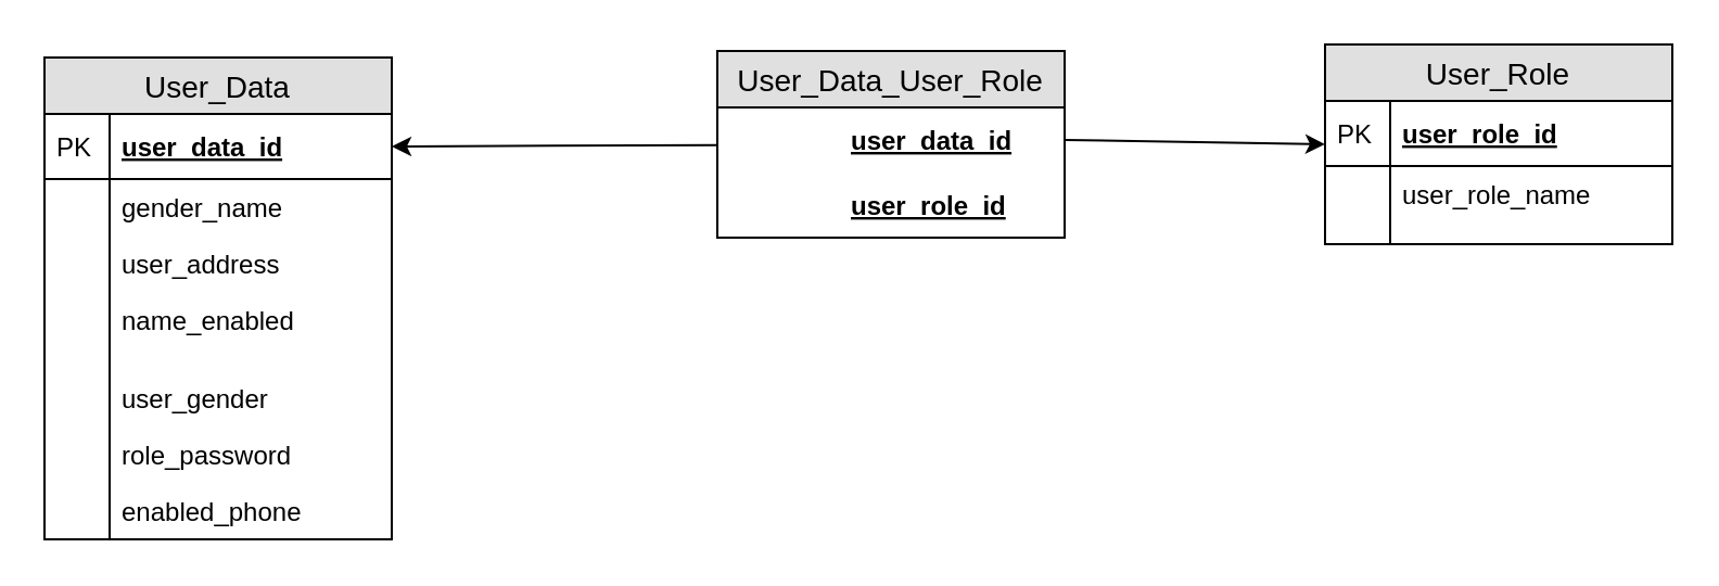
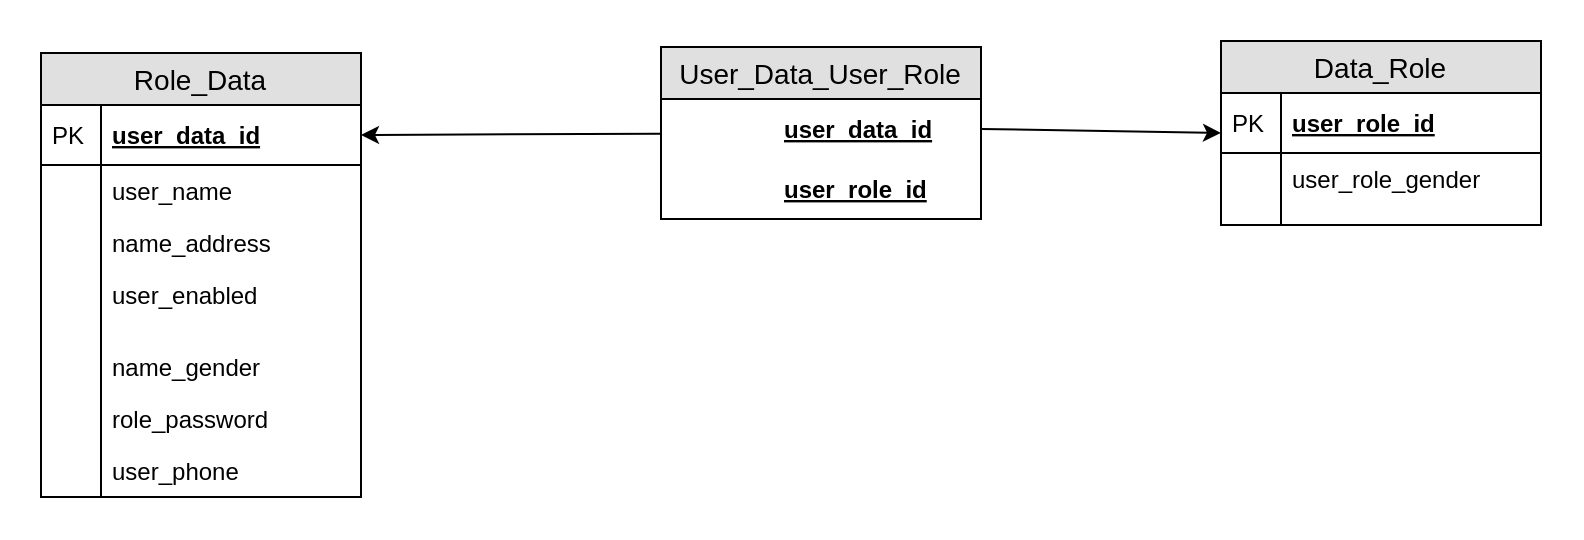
  <mxCell id="0" />
  <mxCell id="1" parent="0" />
  <mxCell id="2" style="rounded=0;orthogonalLoop=1;jettySize=auto;html=1;entryX=1;entryY=0.5;entryDx=0;entryDy=0;" edge="1" parent="1" source="28" target="4"><mxGeometry relative="1" as="geometry" /></mxCell>
- <mxCell id="3" value="User_Data" style="swimlane;fontStyle=0;childLayout=stackLayout;horizontal=1;startSize=26;fillColor=#e0e0e0;horizontalStack=0;resizeParent=1;resizeParentMax=0;resizeLast=0;collapsible=1;marginBottom=0;swimlaneFillColor=#ffffff;align=center;fontSize=14;" vertex="1" parent="1"><mxGeometry x="20" y="26" width="160" height="222" as="geometry" /></mxCell>
+ <mxCell id="3" value="Role_Data" style="swimlane;fontStyle=0;childLayout=stackLayout;horizontal=1;startSize=26;fillColor=#e0e0e0;horizontalStack=0;resizeParent=1;resizeParentMax=0;resizeLast=0;collapsible=1;marginBottom=0;swimlaneFillColor=#ffffff;align=center;fontSize=14;" vertex="1" parent="1"><mxGeometry x="20" y="26" width="160" height="222" as="geometry" /></mxCell>
  <mxCell id="4" value="user_data_id" style="shape=partialRectangle;top=0;left=0;right=0;bottom=1;align=left;verticalAlign=middle;fillColor=none;spacingLeft=34;spacingRight=4;overflow=hidden;rotatable=0;points=[[0,0.5],[1,0.5]];portConstraint=eastwest;dropTarget=0;fontStyle=5;fontSize=12;" vertex="1" parent="3"><mxGeometry y="26" width="160" height="30" as="geometry" /></mxCell>
  <mxCell id="5" value="PK" style="shape=partialRectangle;top=0;left=0;bottom=0;fillColor=none;align=left;verticalAlign=middle;spacingLeft=4;spacingRight=4;overflow=hidden;rotatable=0;points=[];portConstraint=eastwest;part=1;fontSize=12;" vertex="1" connectable="0" parent="4"><mxGeometry width="30" height="30" as="geometry" /></mxCell>
- <mxCell id="6" value="gender_name" style="shape=partialRectangle;top=0;left=0;right=0;bottom=0;align=left;verticalAlign=top;fillColor=none;spacingLeft=34;spacingRight=4;overflow=hidden;rotatable=0;points=[[0,0.5],[1,0.5]];portConstraint=eastwest;dropTarget=0;fontSize=12;" vertex="1" parent="3"><mxGeometry y="56" width="160" height="26" as="geometry" /></mxCell>
+ <mxCell id="6" value="user_name" style="shape=partialRectangle;top=0;left=0;right=0;bottom=0;align=left;verticalAlign=top;fillColor=none;spacingLeft=34;spacingRight=4;overflow=hidden;rotatable=0;points=[[0,0.5],[1,0.5]];portConstraint=eastwest;dropTarget=0;fontSize=12;" vertex="1" parent="3"><mxGeometry y="56" width="160" height="26" as="geometry" /></mxCell>
  <mxCell id="7" value="" style="shape=partialRectangle;top=0;left=0;bottom=0;fillColor=none;align=left;verticalAlign=top;spacingLeft=4;spacingRight=4;overflow=hidden;rotatable=0;points=[];portConstraint=eastwest;part=1;fontSize=12;" vertex="1" connectable="0" parent="6"><mxGeometry width="30" height="26" as="geometry" /></mxCell>
- <mxCell id="8" value="user_address" style="shape=partialRectangle;top=0;left=0;right=0;bottom=0;align=left;verticalAlign=top;fillColor=none;spacingLeft=34;spacingRight=4;overflow=hidden;rotatable=0;points=[[0,0.5],[1,0.5]];portConstraint=eastwest;dropTarget=0;fontSize=12;" vertex="1" parent="3"><mxGeometry y="82" width="160" height="26" as="geometry" /></mxCell>
+ <mxCell id="8" value="name_address" style="shape=partialRectangle;top=0;left=0;right=0;bottom=0;align=left;verticalAlign=top;fillColor=none;spacingLeft=34;spacingRight=4;overflow=hidden;rotatable=0;points=[[0,0.5],[1,0.5]];portConstraint=eastwest;dropTarget=0;fontSize=12;" vertex="1" parent="3"><mxGeometry y="82" width="160" height="26" as="geometry" /></mxCell>
  <mxCell id="9" value="" style="shape=partialRectangle;top=0;left=0;bottom=0;fillColor=none;align=left;verticalAlign=top;spacingLeft=4;spacingRight=4;overflow=hidden;rotatable=0;points=[];portConstraint=eastwest;part=1;fontSize=12;" vertex="1" connectable="0" parent="8"><mxGeometry width="30" height="26" as="geometry" /></mxCell>
- <mxCell id="10" value="name_enabled" style="shape=partialRectangle;top=0;left=0;right=0;bottom=0;align=left;verticalAlign=top;fillColor=none;spacingLeft=34;spacingRight=4;overflow=hidden;rotatable=0;points=[[0,0.5],[1,0.5]];portConstraint=eastwest;dropTarget=0;fontSize=12;" vertex="1" parent="3"><mxGeometry y="108" width="160" height="26" as="geometry" /></mxCell>
+ <mxCell id="10" value="user_enabled" style="shape=partialRectangle;top=0;left=0;right=0;bottom=0;align=left;verticalAlign=top;fillColor=none;spacingLeft=34;spacingRight=4;overflow=hidden;rotatable=0;points=[[0,0.5],[1,0.5]];portConstraint=eastwest;dropTarget=0;fontSize=12;" vertex="1" parent="3"><mxGeometry y="108" width="160" height="26" as="geometry" /></mxCell>
  <mxCell id="11" value="" style="shape=partialRectangle;top=0;left=0;bottom=0;fillColor=none;align=left;verticalAlign=top;spacingLeft=4;spacingRight=4;overflow=hidden;rotatable=0;points=[];portConstraint=eastwest;part=1;fontSize=12;" vertex="1" connectable="0" parent="10"><mxGeometry width="30" height="26" as="geometry" /></mxCell>
  <mxCell id="12" value="" style="shape=partialRectangle;top=0;left=0;right=0;bottom=0;align=left;verticalAlign=top;fillColor=none;spacingLeft=34;spacingRight=4;overflow=hidden;rotatable=0;points=[[0,0.5],[1,0.5]];portConstraint=eastwest;dropTarget=0;fontSize=12;" vertex="1" parent="3"><mxGeometry y="134" width="160" height="10" as="geometry" /></mxCell>
  <mxCell id="13" value="" style="shape=partialRectangle;top=0;left=0;bottom=0;fillColor=none;align=left;verticalAlign=top;spacingLeft=4;spacingRight=4;overflow=hidden;rotatable=0;points=[];portConstraint=eastwest;part=1;fontSize=12;" vertex="1" connectable="0" parent="12"><mxGeometry width="30" height="10" as="geometry" /></mxCell>
- <mxCell id="14" value="user_gender" style="shape=partialRectangle;top=0;left=0;right=0;bottom=0;align=left;verticalAlign=top;fillColor=none;spacingLeft=34;spacingRight=4;overflow=hidden;rotatable=0;points=[[0,0.5],[1,0.5]];portConstraint=eastwest;dropTarget=0;fontSize=12;" vertex="1" parent="3"><mxGeometry y="144" width="160" height="26" as="geometry" /></mxCell>
+ <mxCell id="14" value="name_gender" style="shape=partialRectangle;top=0;left=0;right=0;bottom=0;align=left;verticalAlign=top;fillColor=none;spacingLeft=34;spacingRight=4;overflow=hidden;rotatable=0;points=[[0,0.5],[1,0.5]];portConstraint=eastwest;dropTarget=0;fontSize=12;" vertex="1" parent="3"><mxGeometry y="144" width="160" height="26" as="geometry" /></mxCell>
  <mxCell id="15" value="" style="shape=partialRectangle;top=0;left=0;bottom=0;fillColor=none;align=left;verticalAlign=top;spacingLeft=4;spacingRight=4;overflow=hidden;rotatable=0;points=[];portConstraint=eastwest;part=1;fontSize=12;" vertex="1" connectable="0" parent="14"><mxGeometry width="30" height="26" as="geometry" /></mxCell>
  <mxCell id="16" value="role_password" style="shape=partialRectangle;top=0;left=0;right=0;bottom=0;align=left;verticalAlign=top;fillColor=none;spacingLeft=34;spacingRight=4;overflow=hidden;rotatable=0;points=[[0,0.5],[1,0.5]];portConstraint=eastwest;dropTarget=0;fontSize=12;" vertex="1" parent="3"><mxGeometry y="170" width="160" height="26" as="geometry" /></mxCell>
  <mxCell id="17" value="" style="shape=partialRectangle;top=0;left=0;bottom=0;fillColor=none;align=left;verticalAlign=top;spacingLeft=4;spacingRight=4;overflow=hidden;rotatable=0;points=[];portConstraint=eastwest;part=1;fontSize=12;" vertex="1" connectable="0" parent="16"><mxGeometry width="30" height="26" as="geometry" /></mxCell>
- <mxCell id="18" value="enabled_phone" style="shape=partialRectangle;top=0;left=0;right=0;bottom=0;align=left;verticalAlign=top;fillColor=none;spacingLeft=34;spacingRight=4;overflow=hidden;rotatable=0;points=[[0,0.5],[1,0.5]];portConstraint=eastwest;dropTarget=0;fontSize=12;" vertex="1" parent="3"><mxGeometry y="196" width="160" height="26" as="geometry" /></mxCell>
+ <mxCell id="18" value="user_phone" style="shape=partialRectangle;top=0;left=0;right=0;bottom=0;align=left;verticalAlign=top;fillColor=none;spacingLeft=34;spacingRight=4;overflow=hidden;rotatable=0;points=[[0,0.5],[1,0.5]];portConstraint=eastwest;dropTarget=0;fontSize=12;" vertex="1" parent="3"><mxGeometry y="196" width="160" height="26" as="geometry" /></mxCell>
  <mxCell id="19" value="" style="shape=partialRectangle;top=0;left=0;bottom=0;fillColor=none;align=left;verticalAlign=top;spacingLeft=4;spacingRight=4;overflow=hidden;rotatable=0;points=[];portConstraint=eastwest;part=1;fontSize=12;" vertex="1" connectable="0" parent="18"><mxGeometry width="30" height="26" as="geometry" /></mxCell>
- <mxCell id="20" value="User_Role" style="swimlane;fontStyle=0;childLayout=stackLayout;horizontal=1;startSize=26;fillColor=#e0e0e0;horizontalStack=0;resizeParent=1;resizeParentMax=0;resizeLast=0;collapsible=1;marginBottom=0;swimlaneFillColor=#ffffff;align=center;fontSize=14;" vertex="1" parent="1"><mxGeometry x="610" y="20" width="160" height="92" as="geometry" /></mxCell>
+ <mxCell id="20" value="Data_Role" style="swimlane;fontStyle=0;childLayout=stackLayout;horizontal=1;startSize=26;fillColor=#e0e0e0;horizontalStack=0;resizeParent=1;resizeParentMax=0;resizeLast=0;collapsible=1;marginBottom=0;swimlaneFillColor=#ffffff;align=center;fontSize=14;" vertex="1" parent="1"><mxGeometry x="610" y="20" width="160" height="92" as="geometry" /></mxCell>
  <mxCell id="21" value="user_role_id" style="shape=partialRectangle;top=0;left=0;right=0;bottom=1;align=left;verticalAlign=middle;fillColor=none;spacingLeft=34;spacingRight=4;overflow=hidden;rotatable=0;points=[[0,0.5],[1,0.5]];portConstraint=eastwest;dropTarget=0;fontStyle=5;fontSize=12;" vertex="1" parent="20"><mxGeometry y="26" width="160" height="30" as="geometry" /></mxCell>
  <mxCell id="22" value="PK" style="shape=partialRectangle;top=0;left=0;bottom=0;fillColor=none;align=left;verticalAlign=middle;spacingLeft=4;spacingRight=4;overflow=hidden;rotatable=0;points=[];portConstraint=eastwest;part=1;fontSize=12;" vertex="1" connectable="0" parent="21"><mxGeometry width="30" height="30" as="geometry" /></mxCell>
- <mxCell id="23" value="user_role_name" style="shape=partialRectangle;top=0;left=0;right=0;bottom=0;align=left;verticalAlign=top;fillColor=none;spacingLeft=34;spacingRight=4;overflow=hidden;rotatable=0;points=[[0,0.5],[1,0.5]];portConstraint=eastwest;dropTarget=0;fontSize=12;" vertex="1" parent="20"><mxGeometry y="56" width="160" height="26" as="geometry" /></mxCell>
+ <mxCell id="23" value="user_role_gender" style="shape=partialRectangle;top=0;left=0;right=0;bottom=0;align=left;verticalAlign=top;fillColor=none;spacingLeft=34;spacingRight=4;overflow=hidden;rotatable=0;points=[[0,0.5],[1,0.5]];portConstraint=eastwest;dropTarget=0;fontSize=12;" vertex="1" parent="20"><mxGeometry y="56" width="160" height="26" as="geometry" /></mxCell>
  <mxCell id="24" value="" style="shape=partialRectangle;top=0;left=0;bottom=0;fillColor=none;align=left;verticalAlign=top;spacingLeft=4;spacingRight=4;overflow=hidden;rotatable=0;points=[];portConstraint=eastwest;part=1;fontSize=12;" vertex="1" connectable="0" parent="23"><mxGeometry width="30" height="26" as="geometry" /></mxCell>
  <mxCell id="25" value="" style="shape=partialRectangle;top=0;left=0;right=0;bottom=0;align=left;verticalAlign=top;fillColor=none;spacingLeft=34;spacingRight=4;overflow=hidden;rotatable=0;points=[[0,0.5],[1,0.5]];portConstraint=eastwest;dropTarget=0;fontSize=12;" vertex="1" parent="20"><mxGeometry y="82" width="160" height="10" as="geometry" /></mxCell>
  <mxCell id="26" value="" style="shape=partialRectangle;top=0;left=0;bottom=0;fillColor=none;align=left;verticalAlign=top;spacingLeft=4;spacingRight=4;overflow=hidden;rotatable=0;points=[];portConstraint=eastwest;part=1;fontSize=12;" vertex="1" connectable="0" parent="25"><mxGeometry width="30" height="10" as="geometry" /></mxCell>
  <mxCell id="27" style="rounded=0;orthogonalLoop=1;jettySize=auto;html=1;exitX=1;exitY=0.5;exitDx=0;exitDy=0;entryX=0;entryY=0.5;entryDx=0;entryDy=0;" edge="1" parent="1" source="29" target="20"><mxGeometry relative="1" as="geometry" /></mxCell>
  <mxCell id="28" value="User_Data_User_Role" style="swimlane;fontStyle=0;childLayout=stackLayout;horizontal=1;startSize=26;fillColor=#e0e0e0;horizontalStack=0;resizeParent=1;resizeParentMax=0;resizeLast=0;collapsible=1;marginBottom=0;swimlaneFillColor=#ffffff;align=center;fontSize=14;" vertex="1" parent="1"><mxGeometry x="330" y="23" width="160" height="86" as="geometry" /></mxCell>
  <mxCell id="29" value="user_data_id" style="shape=partialRectangle;top=0;left=0;right=0;bottom=0;align=left;verticalAlign=middle;fillColor=none;spacingLeft=60;spacingRight=4;overflow=hidden;rotatable=0;points=[[0,0.5],[1,0.5]];portConstraint=eastwest;dropTarget=0;fontStyle=5;fontSize=12;" vertex="1" parent="28"><mxGeometry y="26" width="160" height="30" as="geometry" /></mxCell>
  <mxCell id="30" value="user_role_id" style="shape=partialRectangle;top=0;left=0;right=0;bottom=1;align=left;verticalAlign=middle;fillColor=none;spacingLeft=60;spacingRight=4;overflow=hidden;rotatable=0;points=[[0,0.5],[1,0.5]];portConstraint=eastwest;dropTarget=0;fontStyle=5;fontSize=12;" vertex="1" parent="28"><mxGeometry y="56" width="160" height="30" as="geometry" /></mxCell>
